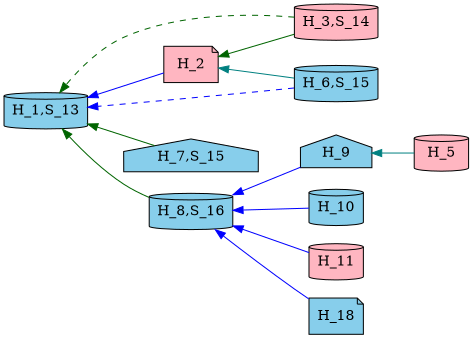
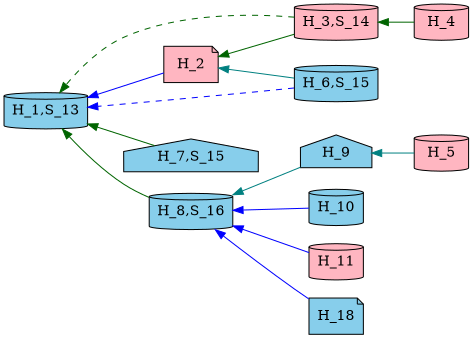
  digraph {
    rankdir=RL
    node [fillcolor=skyblue shape=cylinder style=filled]
    edge [color=blue style=filled]
    H_2 [fillcolor=lightpink shape=note]
    "H_1,S_13"
    "H_3,S_14" [fillcolor=lightpink]
+   H_4 [fillcolor=lightpink]
    H_5 [fillcolor=lightpink]
    H_9 [shape=house]
    "H_6,S_15"
    "H_7,S_15" [shape=house]
    "H_8,S_16"
    H_10
    H_11 [fillcolor=lightpink]
    n12 [label=H_18 shape=note]
    H_2 -> "H_1,S_13"
    "H_3,S_14" -> H_2 [color=darkgreen]
    "H_3,S_14" -> "H_1,S_13" [color=darkgreen style=dashed]
+   H_4 -> "H_3,S_14" [color=darkgreen]
    H_5 -> H_9 [color=teal]
-   H_9 -> "H_8,S_16"
+   H_9 -> "H_8,S_16" [color=teal]
    "H_6,S_15" -> H_2 [color=teal]
    "H_6,S_15" -> "H_1,S_13" [style=dashed]
    "H_7,S_15" -> "H_1,S_13" [color=darkgreen]
    "H_8,S_16" -> "H_1,S_13" [color=darkgreen]
    H_10 -> "H_8,S_16"
    H_11 -> "H_8,S_16"
    n12 -> "H_8,S_16"
  }
